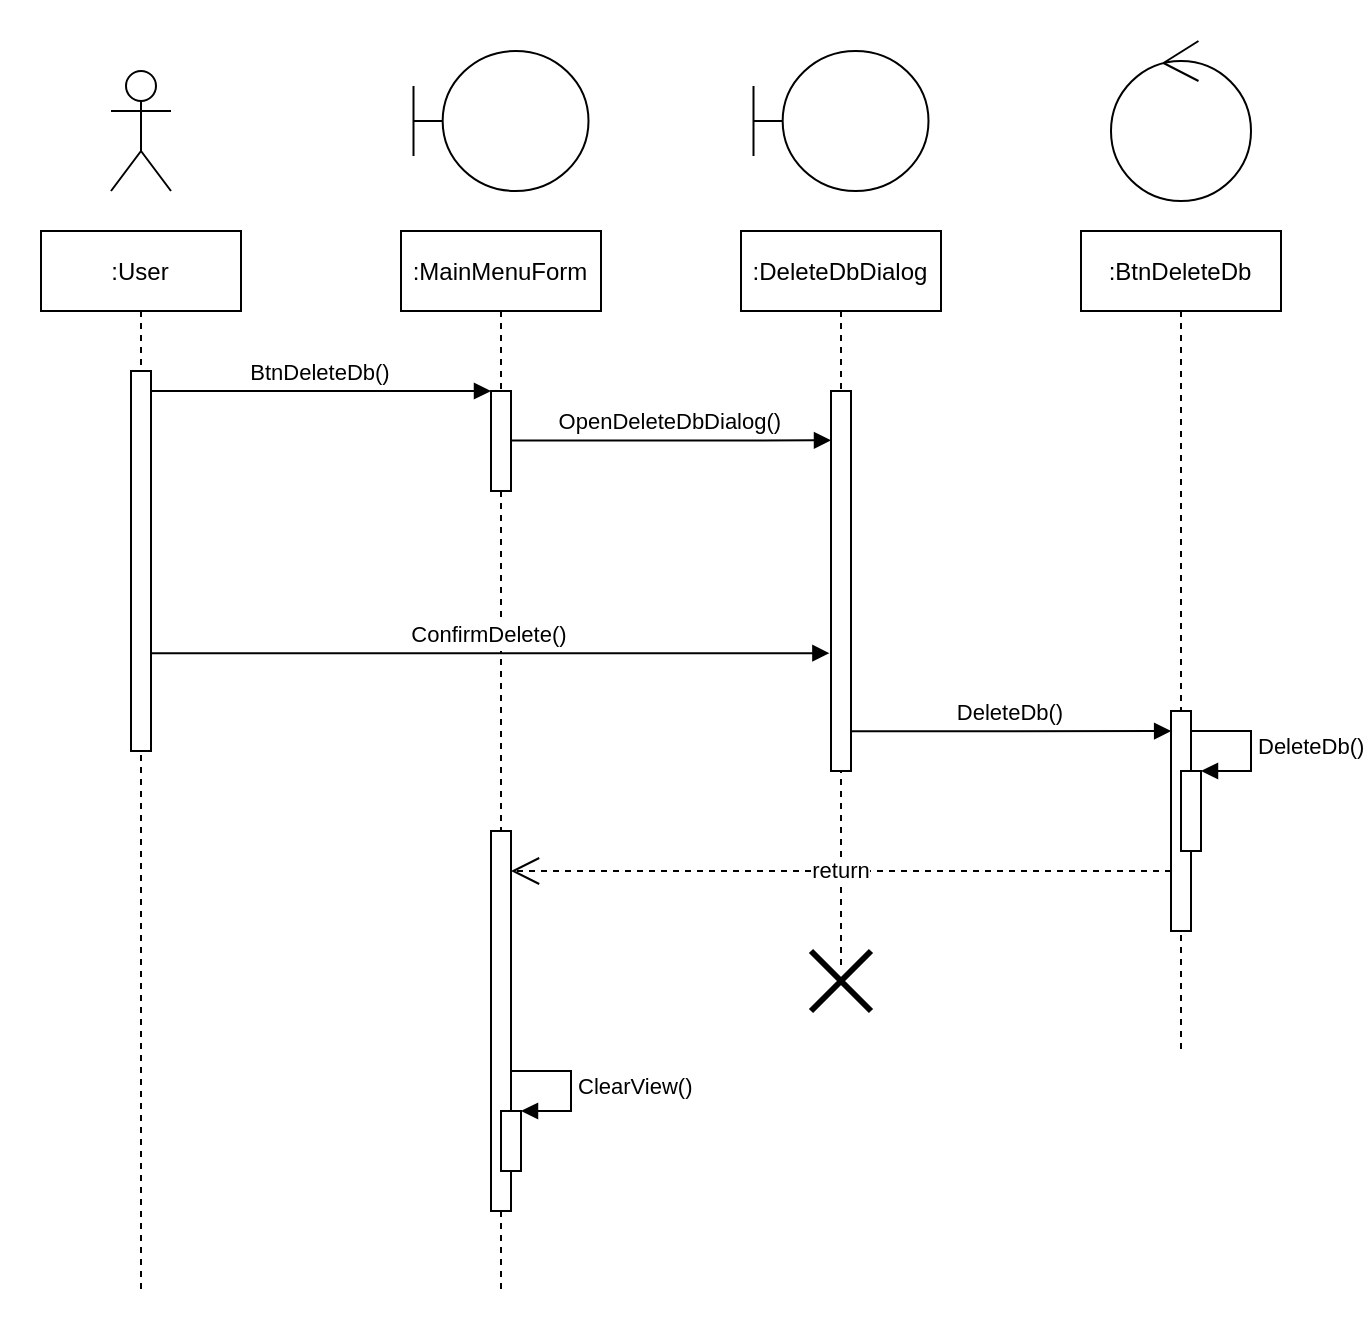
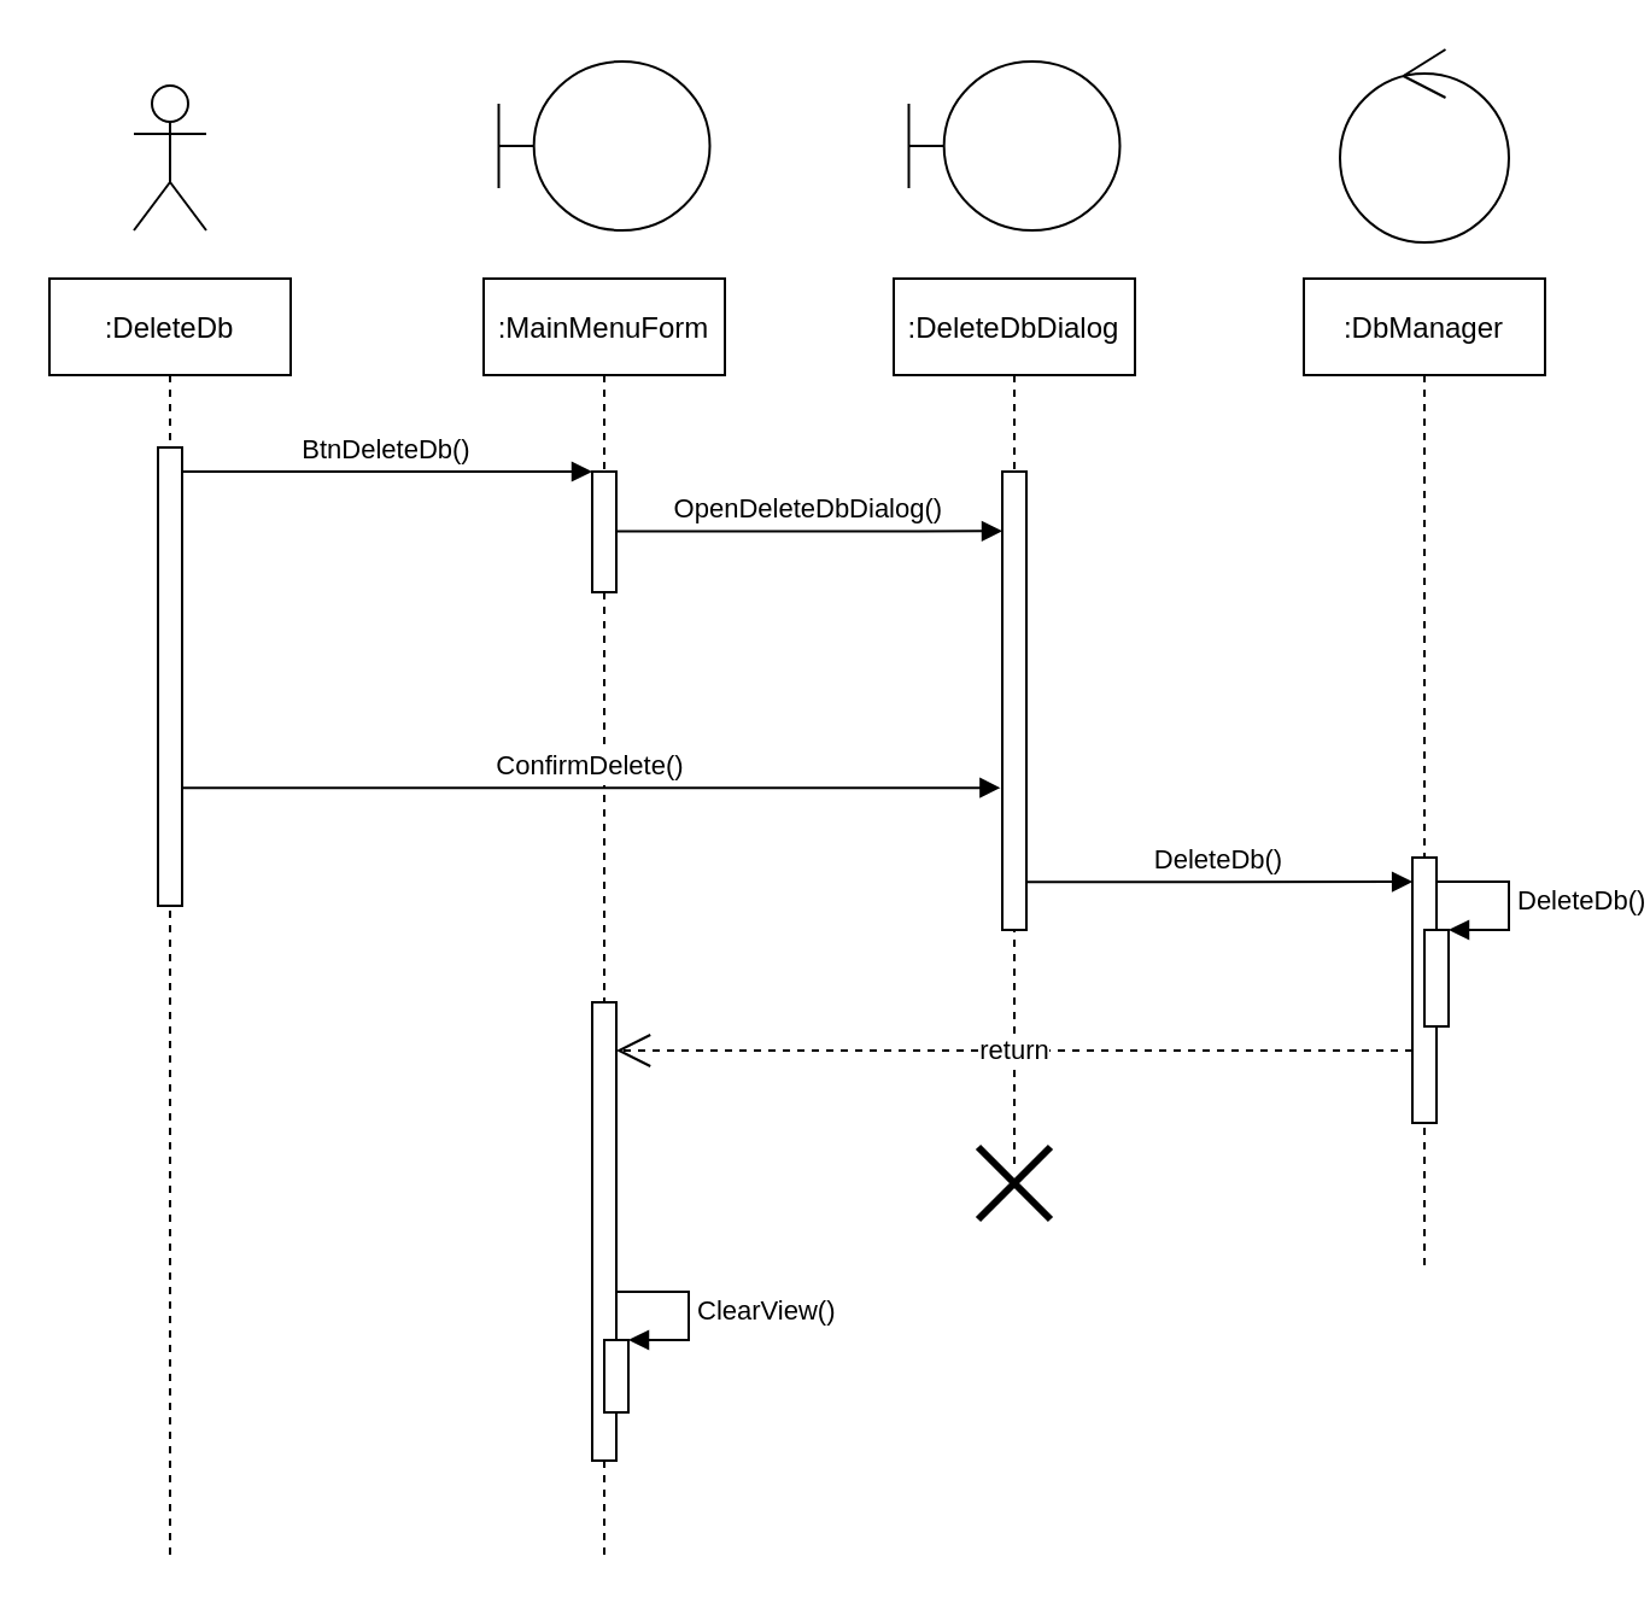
  <mxCell id="0" />
  <mxCell id="1" parent="0" />
- <mxCell id="2" value=":User" style="shape=umlLifeline;perimeter=lifelinePerimeter;container=1;collapsible=0;recursiveResize=0;rounded=0;shadow=0;strokeWidth=1;" vertex="1" parent="1"><mxGeometry x="20" y="115" width="100" height="530" as="geometry" /></mxCell>
+ <mxCell id="2" value=":DeleteDb" style="shape=umlLifeline;perimeter=lifelinePerimeter;container=1;collapsible=0;recursiveResize=0;rounded=0;shadow=0;strokeWidth=1;" vertex="1" parent="1"><mxGeometry x="20" y="115" width="100" height="530" as="geometry" /></mxCell>
  <mxCell id="3" value="" style="points=[];perimeter=orthogonalPerimeter;rounded=0;shadow=0;strokeWidth=1;" vertex="1" parent="2"><mxGeometry x="45" y="70" width="10" height="190" as="geometry" /></mxCell>
  <mxCell id="4" value=":MainMenuForm" style="shape=umlLifeline;perimeter=lifelinePerimeter;container=1;collapsible=0;recursiveResize=0;rounded=0;shadow=0;strokeWidth=1;" vertex="1" parent="1"><mxGeometry x="200" y="115" width="100" height="530" as="geometry" /></mxCell>
  <mxCell id="5" value="" style="points=[];perimeter=orthogonalPerimeter;rounded=0;shadow=0;strokeWidth=1;" vertex="1" parent="4"><mxGeometry x="45" y="80" width="10" height="50" as="geometry" /></mxCell>
  <mxCell id="6" value="" style="html=1;points=[];perimeter=orthogonalPerimeter;" vertex="1" parent="4"><mxGeometry x="45" y="300" width="10" height="190" as="geometry" /></mxCell>
  <mxCell id="7" value="" style="html=1;points=[];perimeter=orthogonalPerimeter;" vertex="1" parent="4"><mxGeometry x="50" y="440" width="10" height="30" as="geometry" /></mxCell>
  <mxCell id="8" value="ClearView()" style="edgeStyle=orthogonalEdgeStyle;html=1;align=left;spacingLeft=2;endArrow=block;rounded=0;entryX=1;entryY=0;" edge="1" parent="4" target="7"><mxGeometry relative="1" as="geometry"><mxPoint x="55" y="420" as="sourcePoint" /><Array as="points"><mxPoint x="85" y="420" /></Array></mxGeometry></mxCell>
  <mxCell id="9" value="BtnDeleteDb()" style="verticalAlign=bottom;endArrow=block;entryX=0;entryY=0;shadow=0;strokeWidth=1;" edge="1" parent="1" source="3" target="5"><mxGeometry relative="1" as="geometry"><mxPoint x="175" y="195" as="sourcePoint" /></mxGeometry></mxCell>
  <mxCell id="10" value=":DeleteDbDialog" style="shape=umlLifeline;perimeter=lifelinePerimeter;container=1;collapsible=0;recursiveResize=0;rounded=0;shadow=0;strokeWidth=1;" vertex="1" parent="1"><mxGeometry x="370" y="115" width="100" height="370" as="geometry" /></mxCell>
  <mxCell id="11" value="" style="points=[];perimeter=orthogonalPerimeter;rounded=0;shadow=0;strokeWidth=1;" vertex="1" parent="10"><mxGeometry x="45" y="80" width="10" height="190" as="geometry" /></mxCell>
  <mxCell id="12" value="OpenDeleteDbDialog()" style="verticalAlign=bottom;endArrow=block;entryX=0;entryY=0;shadow=0;strokeWidth=1;exitX=0.993;exitY=0.496;exitDx=0;exitDy=0;exitPerimeter=0;" edge="1" parent="10" source="5"><mxGeometry relative="1" as="geometry"><mxPoint x="-110" y="105" as="sourcePoint" /><mxPoint x="45" y="104.66" as="targetPoint" /></mxGeometry></mxCell>
  <mxCell id="13" value="DeleteDb()" style="verticalAlign=bottom;endArrow=block;entryX=0;entryY=0;shadow=0;strokeWidth=1;exitX=0.993;exitY=0.496;exitDx=0;exitDy=0;exitPerimeter=0;" edge="1" parent="10"><mxGeometry relative="1" as="geometry"><mxPoint x="55" y="250.14" as="sourcePoint" /><mxPoint x="215.07" y="250" as="targetPoint" /></mxGeometry></mxCell>
  <mxCell id="14" value="" style="shape=umlDestroy;whiteSpace=wrap;html=1;strokeWidth=3;" vertex="1" parent="10"><mxGeometry x="35" y="360" width="30" height="30" as="geometry" /></mxCell>
- <mxCell id="15" value=":BtnDeleteDb" style="shape=umlLifeline;perimeter=lifelinePerimeter;container=1;collapsible=0;recursiveResize=0;rounded=0;shadow=0;strokeWidth=1;" vertex="1" parent="1"><mxGeometry x="540" y="115" width="100" height="410" as="geometry" /></mxCell>
+ <mxCell id="15" value=":DbManager" style="shape=umlLifeline;perimeter=lifelinePerimeter;container=1;collapsible=0;recursiveResize=0;rounded=0;shadow=0;strokeWidth=1;" vertex="1" parent="1"><mxGeometry x="540" y="115" width="100" height="410" as="geometry" /></mxCell>
  <mxCell id="16" value="" style="points=[];perimeter=orthogonalPerimeter;rounded=0;shadow=0;strokeWidth=1;" vertex="1" parent="15"><mxGeometry x="45" y="240" width="10" height="110" as="geometry" /></mxCell>
  <mxCell id="17" value="" style="html=1;points=[];perimeter=orthogonalPerimeter;" vertex="1" parent="15"><mxGeometry x="50" y="270" width="10" height="40" as="geometry" /></mxCell>
  <mxCell id="18" value="DeleteDb()" style="edgeStyle=orthogonalEdgeStyle;html=1;align=left;spacingLeft=2;endArrow=block;rounded=0;entryX=1;entryY=0;" edge="1" parent="15" target="17"><mxGeometry relative="1" as="geometry"><mxPoint x="55" y="250" as="sourcePoint" /><Array as="points"><mxPoint x="85" y="250" /></Array></mxGeometry></mxCell>
  <mxCell id="19" value="ConfirmDelete()" style="verticalAlign=bottom;endArrow=block;shadow=0;strokeWidth=1;exitX=1.046;exitY=0.743;exitDx=0;exitDy=0;exitPerimeter=0;entryX=-0.08;entryY=0.69;entryDx=0;entryDy=0;entryPerimeter=0;" edge="1" parent="1" source="3" target="11"><mxGeometry relative="1" as="geometry"><mxPoint x="79.72" y="325" as="sourcePoint" /><mxPoint x="410" y="325" as="targetPoint" /></mxGeometry></mxCell>
  <mxCell id="20" value="return" style="endArrow=open;endSize=12;dashed=1;html=1;rounded=0;" edge="1" parent="1" source="16"><mxGeometry width="160" relative="1" as="geometry"><mxPoint x="510" y="445" as="sourcePoint" /><mxPoint x="255" y="435" as="targetPoint" /><Array as="points"><mxPoint x="460" y="435" /></Array></mxGeometry></mxCell>
  <mxCell id="21" value="" style="shape=umlBoundary;whiteSpace=wrap;html=1;" vertex="1" parent="1"><mxGeometry x="206.25" y="25" width="87.5" height="70" as="geometry" /></mxCell>
  <mxCell id="22" value="" style="shape=umlBoundary;whiteSpace=wrap;html=1;" vertex="1" parent="1"><mxGeometry x="376.25" y="25" width="87.5" height="70" as="geometry" /></mxCell>
  <mxCell id="23" value="" style="ellipse;shape=umlControl;whiteSpace=wrap;html=1;" vertex="1" parent="1"><mxGeometry x="555" y="20" width="70" height="80" as="geometry" /></mxCell>
  <mxCell id="24" value="" style="shape=umlActor;verticalLabelPosition=bottom;verticalAlign=top;html=1;" vertex="1" parent="1"><mxGeometry x="55" width="30" height="60" as="geometry" y="35" /></mxCell>
